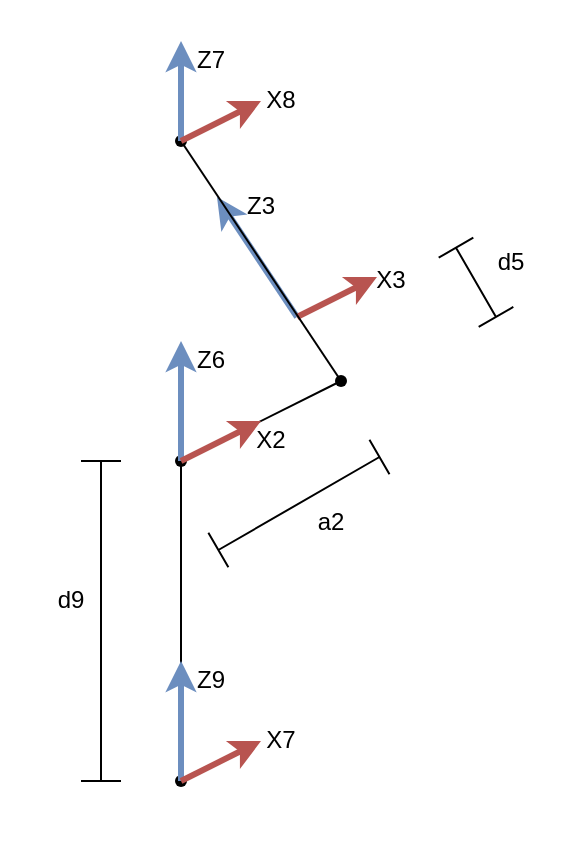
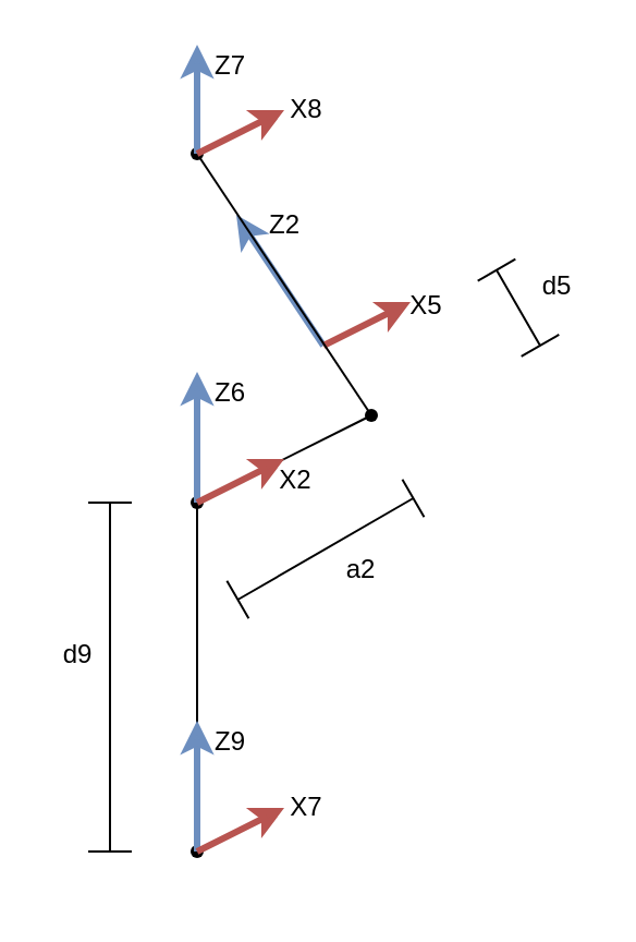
  <mxCell id="0" />
  <mxCell id="1" parent="0" />
  <mxCell id="2" value="" style="shape=waypoint;sketch=0;fillStyle=solid;size=6;pointerEvents=1;points=[];fillColor=none;resizable=0;rotatable=0;perimeter=centerPerimeter;snapToPoint=1;" vertex="1" parent="1"><mxGeometry x="70" y="370" width="40" height="40" as="geometry" /></mxCell>
  <mxCell id="3" value="" style="shape=waypoint;sketch=0;fillStyle=solid;size=6;pointerEvents=1;points=[];fillColor=none;resizable=0;rotatable=0;perimeter=centerPerimeter;snapToPoint=1;" vertex="1" parent="1"><mxGeometry x="70" y="210" width="40" height="40" as="geometry" /></mxCell>
  <mxCell id="4" value="" style="shape=waypoint;sketch=0;fillStyle=solid;size=6;pointerEvents=1;points=[];fillColor=none;resizable=0;rotatable=0;perimeter=centerPerimeter;snapToPoint=1;" vertex="1" parent="1"><mxGeometry x="150" y="170" width="40" height="40" as="geometry" /></mxCell>
  <mxCell id="5" value="" style="endArrow=none;html=1;rounded=0;entryX=0.6;entryY=0.375;entryDx=0;entryDy=0;entryPerimeter=0;" edge="1" parent="1" source="2" target="3"><mxGeometry width="50" height="50" relative="1" as="geometry"><mxPoint x="280" y="330" as="sourcePoint" /><mxPoint x="330" y="280" as="targetPoint" /></mxGeometry></mxCell>
  <mxCell id="6" value="" style="endArrow=none;html=1;rounded=0;entryX=0.525;entryY=0.675;entryDx=0;entryDy=0;entryPerimeter=0;" edge="1" parent="1" source="3" target="4"><mxGeometry width="50" height="50" relative="1" as="geometry"><mxPoint x="280" y="330" as="sourcePoint" /><mxPoint x="330" y="280" as="targetPoint" /></mxGeometry></mxCell>
  <mxCell id="7" value="" style="endArrow=none;html=1;rounded=0;exitDx=0;exitDy=0;exitPerimeter=0;startArrow=none;" edge="1" parent="1" source="20"><mxGeometry width="50" height="50" relative="1" as="geometry"><mxPoint x="170" y="200" as="sourcePoint" /><mxPoint x="90" y="70" as="targetPoint" /></mxGeometry></mxCell>
  <mxCell id="8" value="" style="endArrow=classic;html=1;rounded=0;exitX=0.675;exitY=0.575;exitDx=0;exitDy=0;exitPerimeter=0;fillColor=#dae8fc;strokeColor=#6c8ebf;strokeWidth=3;" edge="1" parent="1" source="2"><mxGeometry width="50" height="50" relative="1" as="geometry"><mxPoint x="280" y="330" as="sourcePoint" /><mxPoint x="90" y="330" as="targetPoint" /></mxGeometry></mxCell>
  <mxCell id="9" value="" style="endArrow=classic;html=1;rounded=0;strokeWidth=3;fillColor=#dae8fc;strokeColor=#6c8ebf;" edge="1" parent="1" source="3"><mxGeometry width="50" height="50" relative="1" as="geometry"><mxPoint x="280" y="330" as="sourcePoint" /><mxPoint x="90" y="170" as="targetPoint" /></mxGeometry></mxCell>
  <mxCell id="10" value="" style="endArrow=classic;html=1;rounded=0;strokeWidth=3;fillColor=#dae8fc;strokeColor=#6c8ebf;" edge="1" parent="1"><mxGeometry width="50" height="50" relative="1" as="geometry"><mxPoint x="148" y="158" as="sourcePoint" /><mxPoint x="108" y="98" as="targetPoint" /></mxGeometry></mxCell>
  <mxCell id="11" value="" style="endArrow=classic;html=1;rounded=0;strokeWidth=3;fillColor=#f8cecc;strokeColor=#b85450;" edge="1" parent="1"><mxGeometry width="50" height="50" relative="1" as="geometry"><mxPoint x="90" y="390" as="sourcePoint" /><mxPoint x="130" y="370" as="targetPoint" /></mxGeometry></mxCell>
  <mxCell id="12" value="" style="endArrow=classic;html=1;rounded=0;strokeWidth=3;exitX=0.625;exitY=0.625;exitDx=0;exitDy=0;exitPerimeter=0;fillColor=#f8cecc;strokeColor=#b85450;" edge="1" parent="1" source="3"><mxGeometry width="50" height="50" relative="1" as="geometry"><mxPoint x="280" y="230" as="sourcePoint" /><mxPoint x="130" y="210" as="targetPoint" /></mxGeometry></mxCell>
  <mxCell id="13" value="" style="endArrow=classic;html=1;rounded=0;strokeWidth=3;exitX=0.725;exitY=0.425;exitDx=0;exitDy=0;exitPerimeter=0;fillColor=#f8cecc;strokeColor=#b85450;" edge="1" parent="1"><mxGeometry width="50" height="50" relative="1" as="geometry"><mxPoint x="148" y="158" as="sourcePoint" /><mxPoint x="188" y="138" as="targetPoint" /></mxGeometry></mxCell>
  <mxCell id="14" value="Z9" style="text;html=1;resizable=0;autosize=1;align=center;verticalAlign=middle;points=[];fillColor=none;strokeColor=none;rounded=0;" vertex="1" parent="1"><mxGeometry x="90" y="330" width="30" height="20" as="geometry" /></mxCell>
  <mxCell id="15" value="Z6" style="text;html=1;resizable=0;autosize=1;align=center;verticalAlign=middle;points=[];fillColor=none;strokeColor=none;rounded=0;" vertex="1" parent="1"><mxGeometry x="90" y="170" width="30" height="20" as="geometry" /></mxCell>
- <mxCell id="16" value="Z3" style="text;html=1;resizable=0;autosize=1;align=center;verticalAlign=middle;points=[];fillColor=none;strokeColor=none;rounded=0;" vertex="1" parent="1"><mxGeometry x="115" y="93" width="30" height="20" as="geometry" /></mxCell>
+ <mxCell id="16" value="Z2" style="text;html=1;resizable=0;autosize=1;align=center;verticalAlign=middle;points=[];fillColor=none;strokeColor=none;rounded=0;" vertex="1" parent="1"><mxGeometry x="115" y="93" width="30" height="20" as="geometry" /></mxCell>
  <mxCell id="17" value="X7" style="text;html=1;resizable=0;autosize=1;align=center;verticalAlign=middle;points=[];fillColor=none;strokeColor=none;rounded=0;" vertex="1" parent="1"><mxGeometry x="125" y="360" width="30" height="20" as="geometry" /></mxCell>
  <mxCell id="18" value="X2" style="text;html=1;resizable=0;autosize=1;align=center;verticalAlign=middle;points=[];fillColor=none;strokeColor=none;rounded=0;" vertex="1" parent="1"><mxGeometry x="120" y="210" width="30" height="20" as="geometry" /></mxCell>
- <mxCell id="19" value="X3" style="text;html=1;resizable=0;autosize=1;align=center;verticalAlign=middle;points=[];fillColor=none;strokeColor=none;rounded=0;" vertex="1" parent="1"><mxGeometry x="180" y="130" width="30" height="20" as="geometry" /></mxCell>
+ <mxCell id="19" value="X5" style="text;html=1;resizable=0;autosize=1;align=center;verticalAlign=middle;points=[];fillColor=none;strokeColor=none;rounded=0;" vertex="1" parent="1"><mxGeometry x="180" y="130" width="30" height="20" as="geometry" /></mxCell>
  <mxCell id="20" value="" style="shape=waypoint;sketch=0;fillStyle=solid;size=6;pointerEvents=1;points=[];fillColor=none;resizable=0;rotatable=0;perimeter=centerPerimeter;snapToPoint=1;" vertex="1" parent="1"><mxGeometry x="70" y="50" width="40" height="40" as="geometry" /></mxCell>
  <mxCell id="21" value="" style="endArrow=none;html=1;rounded=0;exitX=0.575;exitY=0.375;exitDx=0;exitDy=0;exitPerimeter=0;" edge="1" parent="1" source="4" target="20"><mxGeometry width="50" height="50" relative="1" as="geometry"><mxPoint x="170" y="190" as="sourcePoint" /><mxPoint x="90" y="70" as="targetPoint" /></mxGeometry></mxCell>
  <mxCell id="22" value="" style="endArrow=classic;html=1;rounded=0;strokeWidth=3;exitX=0.6;exitY=0.4;exitDx=0;exitDy=0;exitPerimeter=0;fillColor=#dae8fc;strokeColor=#6c8ebf;" edge="1" parent="1" source="20"><mxGeometry width="50" height="50" relative="1" as="geometry"><mxPoint x="280" y="230" as="sourcePoint" /><mxPoint x="90" y="20" as="targetPoint" /></mxGeometry></mxCell>
  <mxCell id="23" value="Z7" style="text;html=1;resizable=0;autosize=1;align=center;verticalAlign=middle;points=[];fillColor=none;strokeColor=none;rounded=0;" vertex="1" parent="1"><mxGeometry x="90" y="20" width="30" height="20" as="geometry" /></mxCell>
  <mxCell id="24" value="" style="endArrow=classic;html=1;rounded=0;strokeWidth=3;exitX=0.45;exitY=0.675;exitDx=0;exitDy=0;exitPerimeter=0;fillColor=#f8cecc;strokeColor=#b85450;" edge="1" parent="1" source="20"><mxGeometry width="50" height="50" relative="1" as="geometry"><mxPoint x="280" y="230" as="sourcePoint" /><mxPoint x="130" y="50" as="targetPoint" /></mxGeometry></mxCell>
  <mxCell id="25" value="X8" style="text;html=1;resizable=0;autosize=1;align=center;verticalAlign=middle;points=[];fillColor=none;strokeColor=none;rounded=0;" vertex="1" parent="1"><mxGeometry x="125" y="40" width="30" height="20" as="geometry" /></mxCell>
  <mxCell id="26" value="a2" style="text;html=1;resizable=0;autosize=1;align=center;verticalAlign=middle;points=[];fillColor=none;strokeColor=none;rounded=0;" vertex="1" parent="1"><mxGeometry x="150" y="251" width="30" height="20" as="geometry" /></mxCell>
  <mxCell id="27" value="" style="shape=crossbar;whiteSpace=wrap;html=1;rounded=1;rotation=-30;" vertex="1" parent="1"><mxGeometry x="102.46" y="241.25" width="93" height="20" as="geometry" /></mxCell>
  <mxCell id="28" value="" style="shape=crossbar;whiteSpace=wrap;html=1;rounded=1;direction=south;" vertex="1" parent="1"><mxGeometry x="40" y="230" width="20" height="160" as="geometry" /></mxCell>
  <mxCell id="29" value="d9" style="text;html=1;resizable=0;autosize=1;align=center;verticalAlign=middle;points=[];fillColor=none;strokeColor=none;rounded=0;" vertex="1" parent="1"><mxGeometry x="20" y="290" width="30" height="20" as="geometry" /></mxCell>
  <mxCell id="30" value="" style="shape=crossbar;whiteSpace=wrap;html=1;rounded=1;direction=south;rotation=-30;" vertex="1" parent="1"><mxGeometry x="227.5" y="120.67" width="20" height="40" as="geometry" /></mxCell>
  <mxCell id="31" value="d5" style="text;html=1;resizable=0;autosize=1;align=center;verticalAlign=middle;points=[];fillColor=none;strokeColor=none;rounded=0;" vertex="1" parent="1"><mxGeometry x="240" y="120.67" width="30" height="20" as="geometry" /></mxCell>
